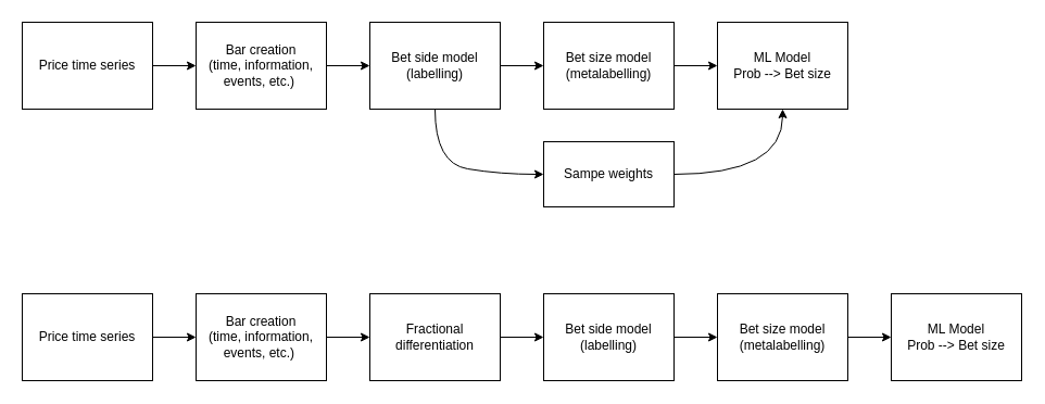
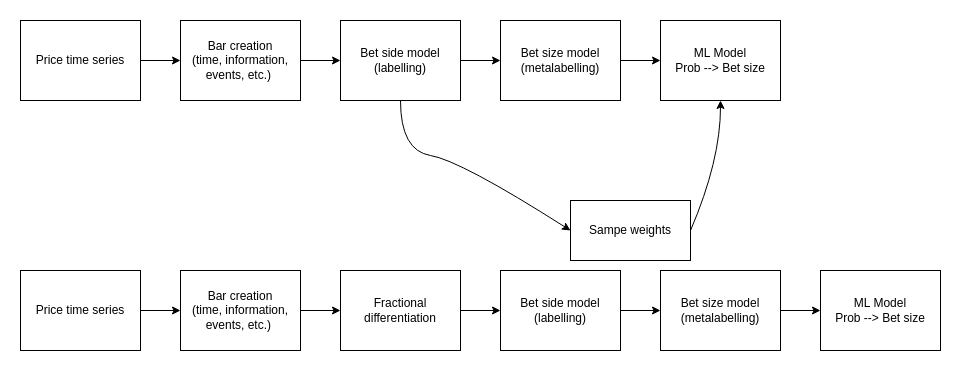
  <mxCell id="0" />
  <mxCell id="1" parent="0" />
  <mxCell id="2" style="edgeStyle=orthogonalEdgeStyle;rounded=0;orthogonalLoop=1;jettySize=auto;html=1;exitX=1;exitY=0.5;exitDx=0;exitDy=0;entryX=0;entryY=0.5;entryDx=0;entryDy=0;" edge="1" parent="1" source="3" target="9"><mxGeometry relative="1" as="geometry" /></mxCell>
  <mxCell id="3" value="Price time series" style="rounded=0;whiteSpace=wrap;html=1;" vertex="1" parent="1"><mxGeometry x="20" y="20" width="120" height="80" as="geometry" /></mxCell>
  <mxCell id="4" style="edgeStyle=orthogonalEdgeStyle;rounded=0;orthogonalLoop=1;jettySize=auto;html=1;exitX=1;exitY=0.5;exitDx=0;exitDy=0;entryX=0;entryY=0.5;entryDx=0;entryDy=0;" edge="1" parent="1" source="5" target="7"><mxGeometry relative="1" as="geometry" /></mxCell>
  <mxCell id="5" value="Bet side model (labelling)" style="rounded=0;whiteSpace=wrap;html=1;" vertex="1" parent="1"><mxGeometry x="340" y="20" width="120" height="80" as="geometry" /></mxCell>
  <mxCell id="6" style="edgeStyle=orthogonalEdgeStyle;rounded=0;orthogonalLoop=1;jettySize=auto;html=1;exitX=1;exitY=0.5;exitDx=0;exitDy=0;" edge="1" parent="1" source="7" target="11"><mxGeometry relative="1" as="geometry" /></mxCell>
  <mxCell id="7" value="Bet size model (metalabelling)" style="rounded=0;whiteSpace=wrap;html=1;" vertex="1" parent="1"><mxGeometry x="500" y="20" width="120" height="80" as="geometry" /></mxCell>
  <mxCell id="8" style="edgeStyle=orthogonalEdgeStyle;rounded=0;orthogonalLoop=1;jettySize=auto;html=1;exitX=1;exitY=0.5;exitDx=0;exitDy=0;entryX=0;entryY=0.5;entryDx=0;entryDy=0;" edge="1" parent="1" source="9" target="5"><mxGeometry relative="1" as="geometry" /></mxCell>
  <mxCell id="9" value="Bar creation&lt;br&gt;(time, information, events, etc.)&amp;nbsp;" style="rounded=0;whiteSpace=wrap;html=1;" vertex="1" parent="1"><mxGeometry x="180" y="20" width="120" height="80" as="geometry" /></mxCell>
- <mxCell id="10" value="Sampe weights" style="rounded=0;whiteSpace=wrap;html=1;" vertex="1" parent="1"><mxGeometry x="500" y="130" width="120" height="60" as="geometry" /></mxCell>
+ <mxCell id="10" value="Sampe weights" style="rounded=0;whiteSpace=wrap;html=1;" vertex="1" parent="1"><mxGeometry x="570" y="200" width="120" height="60" as="geometry" /></mxCell>
  <mxCell id="11" value="ML Model&lt;br&gt;Prob --&amp;gt; Bet size" style="rounded=0;whiteSpace=wrap;html=1;" vertex="1" parent="1"><mxGeometry x="660" y="20" width="120" height="80" as="geometry" /></mxCell>
  <mxCell id="12" value="" style="curved=1;endArrow=classic;html=1;exitX=1;exitY=0.5;exitDx=0;exitDy=0;entryX=0.5;entryY=1;entryDx=0;entryDy=0;" edge="1" parent="1" source="10" target="11"><mxGeometry width="50" height="50" relative="1" as="geometry"><mxPoint x="390" y="140" as="sourcePoint" /><mxPoint x="440" y="90" as="targetPoint" /><Array as="points"><mxPoint x="720" y="160" /></Array></mxGeometry></mxCell>
  <mxCell id="13" value="" style="curved=1;endArrow=classic;html=1;entryX=0;entryY=0.5;entryDx=0;entryDy=0;exitX=0.5;exitY=1;exitDx=0;exitDy=0;" edge="1" parent="1" source="5" target="10"><mxGeometry width="50" height="50" relative="1" as="geometry"><mxPoint x="450" y="150" as="sourcePoint" /><mxPoint x="440" y="90" as="targetPoint" /><Array as="points"><mxPoint x="400" y="150" /><mxPoint x="460" y="160" /></Array></mxGeometry></mxCell>
  <mxCell id="14" style="edgeStyle=orthogonalEdgeStyle;rounded=0;orthogonalLoop=1;jettySize=auto;html=1;exitX=1;exitY=0.5;exitDx=0;exitDy=0;entryX=0;entryY=0.5;entryDx=0;entryDy=0;" edge="1" parent="1" source="15" target="21"><mxGeometry relative="1" as="geometry" /></mxCell>
  <mxCell id="15" value="Price time series" style="rounded=0;whiteSpace=wrap;html=1;" vertex="1" parent="1"><mxGeometry x="20" y="270" width="120" height="80" as="geometry" /></mxCell>
  <mxCell id="16" style="edgeStyle=orthogonalEdgeStyle;rounded=0;orthogonalLoop=1;jettySize=auto;html=1;exitX=1;exitY=0.5;exitDx=0;exitDy=0;entryX=0;entryY=0.5;entryDx=0;entryDy=0;" edge="1" parent="1" source="17" target="19"><mxGeometry relative="1" as="geometry" /></mxCell>
  <mxCell id="17" value="Bet side model (labelling)" style="rounded=0;whiteSpace=wrap;html=1;" vertex="1" parent="1"><mxGeometry x="500" y="270" width="120" height="80" as="geometry" /></mxCell>
  <mxCell id="18" style="edgeStyle=orthogonalEdgeStyle;rounded=0;orthogonalLoop=1;jettySize=auto;html=1;exitX=1;exitY=0.5;exitDx=0;exitDy=0;" edge="1" parent="1" source="19" target="22"><mxGeometry relative="1" as="geometry" /></mxCell>
  <mxCell id="19" value="Bet size model (metalabelling)" style="rounded=0;whiteSpace=wrap;html=1;" vertex="1" parent="1"><mxGeometry x="660" y="270" width="120" height="80" as="geometry" /></mxCell>
  <mxCell id="20" style="edgeStyle=orthogonalEdgeStyle;rounded=0;orthogonalLoop=1;jettySize=auto;html=1;exitX=1;exitY=0.5;exitDx=0;exitDy=0;" edge="1" parent="1" source="21" target="24"><mxGeometry relative="1" as="geometry" /></mxCell>
  <mxCell id="21" value="Bar creation&lt;br&gt;(time, information, events, etc.)&amp;nbsp;" style="rounded=0;whiteSpace=wrap;html=1;" vertex="1" parent="1"><mxGeometry x="180" y="270" width="120" height="80" as="geometry" /></mxCell>
  <mxCell id="22" value="ML Model&lt;br&gt;Prob --&amp;gt; Bet size" style="rounded=0;whiteSpace=wrap;html=1;" vertex="1" parent="1"><mxGeometry x="820" y="270" width="120" height="80" as="geometry" /></mxCell>
  <mxCell id="23" style="edgeStyle=orthogonalEdgeStyle;rounded=0;orthogonalLoop=1;jettySize=auto;html=1;exitX=1;exitY=0.5;exitDx=0;exitDy=0;entryX=0;entryY=0.5;entryDx=0;entryDy=0;" edge="1" parent="1" source="24" target="17"><mxGeometry relative="1" as="geometry" /></mxCell>
  <mxCell id="24" value="Fractional differentiation" style="rounded=0;whiteSpace=wrap;html=1;" vertex="1" parent="1"><mxGeometry x="340" y="270" width="120" height="80" as="geometry" /></mxCell>
